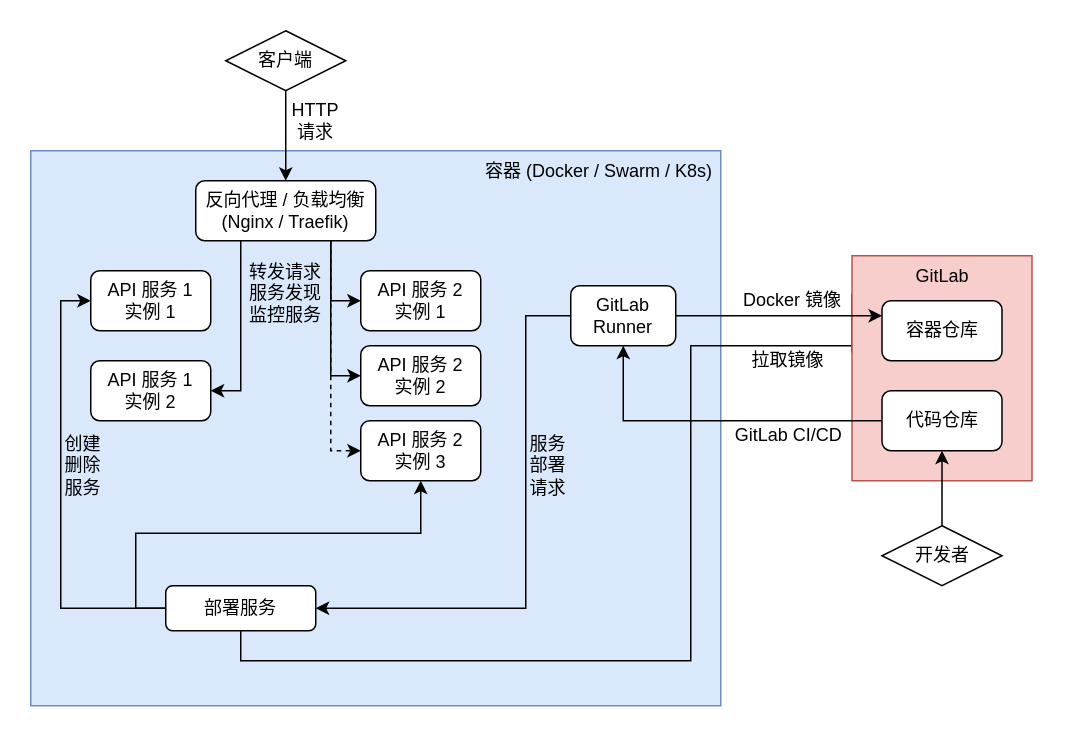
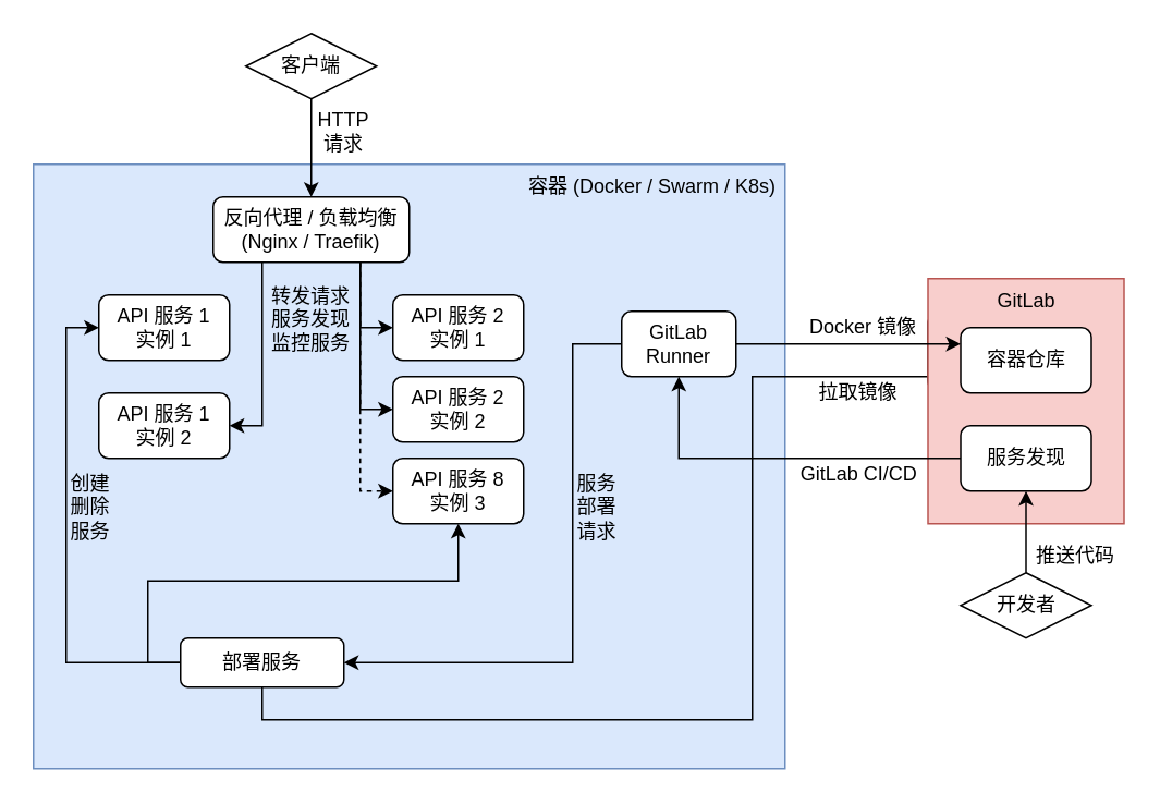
  <mxCell id="0" />
  <mxCell id="1" parent="0" />
  <mxCell id="2" value="容器 (Docker / Swarm / K8s)&amp;nbsp;" style="rounded=0;whiteSpace=wrap;html=1;align=right;labelPosition=center;verticalLabelPosition=middle;verticalAlign=top;fillColor=#dae8fc;strokeColor=#6c8ebf;" parent="1" vertex="1"><mxGeometry x="20" y="100" width="460" height="370" as="geometry" /></mxCell>
  <mxCell id="3" value="" style="edgeStyle=orthogonalEdgeStyle;rounded=0;orthogonalLoop=1;jettySize=auto;html=1;" parent="1" source="4" target="9" edge="1"><mxGeometry relative="1" as="geometry" /></mxCell>
  <mxCell id="4" value="客户端" style="rhombus;whiteSpace=wrap;html=1;" parent="1" vertex="1"><mxGeometry x="150" y="20" width="80" height="40" as="geometry" /></mxCell>
  <mxCell id="5" style="edgeStyle=orthogonalEdgeStyle;rounded=0;orthogonalLoop=1;jettySize=auto;html=1;exitX=0.25;exitY=1;exitDx=0;exitDy=0;entryX=1;entryY=0.5;entryDx=0;entryDy=0;" parent="1" source="9" target="12" edge="1"><mxGeometry relative="1" as="geometry" /></mxCell>
  <mxCell id="6" style="edgeStyle=orthogonalEdgeStyle;rounded=0;orthogonalLoop=1;jettySize=auto;html=1;exitX=0.75;exitY=1;exitDx=0;exitDy=0;entryX=0;entryY=0.5;entryDx=0;entryDy=0;" parent="1" source="9" target="13" edge="1"><mxGeometry relative="1" as="geometry" /></mxCell>
  <mxCell id="7" style="edgeStyle=orthogonalEdgeStyle;rounded=0;orthogonalLoop=1;jettySize=auto;html=1;exitX=0.75;exitY=1;exitDx=0;exitDy=0;entryX=0;entryY=0.5;entryDx=0;entryDy=0;" parent="1" source="9" target="14" edge="1"><mxGeometry relative="1" as="geometry" /></mxCell>
  <mxCell id="8" style="edgeStyle=orthogonalEdgeStyle;rounded=0;orthogonalLoop=1;jettySize=auto;html=1;exitX=0.75;exitY=1;exitDx=0;exitDy=0;entryX=0;entryY=0.5;entryDx=0;entryDy=0;dashed=1;" parent="1" source="9" target="15" edge="1"><mxGeometry relative="1" as="geometry" /></mxCell>
  <mxCell id="9" value="反向代理 / 负载均衡&lt;br&gt;(Nginx / Traefik)" style="rounded=1;whiteSpace=wrap;html=1;align=center;" parent="1" vertex="1"><mxGeometry x="130" y="120" width="120" height="40" as="geometry" /></mxCell>
  <mxCell id="10" value="HTTP 请求" style="text;html=1;strokeColor=none;fillColor=none;align=center;verticalAlign=middle;whiteSpace=wrap;rounded=0;" parent="1" vertex="1"><mxGeometry x="190" y="70" width="40" height="20" as="geometry" /></mxCell>
  <mxCell id="11" value="API 服务 1&lt;br&gt;实例 1" style="rounded=1;whiteSpace=wrap;html=1;align=center;" parent="1" vertex="1"><mxGeometry x="60" y="180" width="80" height="40" as="geometry" /></mxCell>
  <mxCell id="12" value="API 服务 1&lt;br&gt;实例 2" style="rounded=1;whiteSpace=wrap;html=1;align=center;" parent="1" vertex="1"><mxGeometry x="60" y="240" width="80" height="40" as="geometry" /></mxCell>
  <mxCell id="13" value="API 服务 2&lt;br&gt;实例 1" style="rounded=1;whiteSpace=wrap;html=1;align=center;" parent="1" vertex="1"><mxGeometry x="240" y="180" width="80" height="40" as="geometry" /></mxCell>
  <mxCell id="14" value="API 服务 2&lt;br&gt;实例 2" style="rounded=1;whiteSpace=wrap;html=1;align=center;" parent="1" vertex="1"><mxGeometry x="240" y="230" width="80" height="40" as="geometry" /></mxCell>
- <mxCell id="15" value="API 服务 2&lt;br&gt;实例 3" style="rounded=1;whiteSpace=wrap;html=1;align=center;" parent="1" vertex="1"><mxGeometry x="240" y="280" width="80" height="40" as="geometry" /></mxCell>
+ <mxCell id="15" value="API 服务 8&lt;br&gt;实例 3" style="rounded=1;whiteSpace=wrap;html=1;align=center;" parent="1" vertex="1"><mxGeometry x="240" y="280" width="80" height="40" as="geometry" /></mxCell>
  <mxCell id="16" value="转发请求&lt;br&gt;服务发现&lt;br&gt;监控服务" style="text;html=1;strokeColor=none;fillColor=none;align=center;verticalAlign=middle;whiteSpace=wrap;rounded=0;" parent="1" vertex="1"><mxGeometry x="160" y="170" width="60" height="50" as="geometry" /></mxCell>
  <mxCell id="17" style="edgeStyle=orthogonalEdgeStyle;rounded=0;orthogonalLoop=1;jettySize=auto;html=1;exitX=0;exitY=0.5;exitDx=0;exitDy=0;" parent="1" source="20" target="15" edge="1"><mxGeometry relative="1" as="geometry" /></mxCell>
  <mxCell id="18" style="edgeStyle=orthogonalEdgeStyle;rounded=0;orthogonalLoop=1;jettySize=auto;html=1;exitX=0;exitY=0.5;exitDx=0;exitDy=0;entryX=0;entryY=0.5;entryDx=0;entryDy=0;" parent="1" source="20" target="11" edge="1"><mxGeometry relative="1" as="geometry" /></mxCell>
  <mxCell id="19" style="edgeStyle=orthogonalEdgeStyle;rounded=0;orthogonalLoop=1;jettySize=auto;html=1;exitX=0.5;exitY=1;exitDx=0;exitDy=0;entryX=0;entryY=0.75;entryDx=0;entryDy=0;" edge="1" parent="1" source="20" target="25"><mxGeometry relative="1" as="geometry"><Array as="points"><mxPoint x="160" y="440" /><mxPoint x="460" y="440" /><mxPoint x="460" y="230" /></Array></mxGeometry></mxCell>
  <mxCell id="20" value="部署服务" style="rounded=1;whiteSpace=wrap;html=1;align=center;" parent="1" vertex="1"><mxGeometry x="110" y="390" width="100" height="30" as="geometry" /></mxCell>
  <mxCell id="21" style="edgeStyle=orthogonalEdgeStyle;rounded=0;orthogonalLoop=1;jettySize=auto;html=1;exitX=0;exitY=0.5;exitDx=0;exitDy=0;entryX=1;entryY=0.5;entryDx=0;entryDy=0;" edge="1" parent="1" source="22" target="20"><mxGeometry relative="1" as="geometry"><Array as="points"><mxPoint x="350" y="210" /><mxPoint x="350" y="405" /></Array></mxGeometry></mxCell>
  <mxCell id="22" value="GitLab Runner" style="rounded=1;whiteSpace=wrap;html=1;align=center;" parent="1" vertex="1"><mxGeometry x="380" y="190" width="70" height="40" as="geometry" /></mxCell>
  <mxCell id="23" value="GitLab Runner" style="rounded=1;whiteSpace=wrap;html=1;align=center;" parent="1" vertex="1"><mxGeometry x="567.5" y="190" width="70" height="50" as="geometry" /></mxCell>
  <mxCell id="24" value="GitLab" style="rounded=0;whiteSpace=wrap;html=1;align=center;verticalAlign=top;fillColor=#f8cecc;strokeColor=#b85450;" parent="1" vertex="1"><mxGeometry x="567.5" y="170" width="120" height="150" as="geometry" /></mxCell>
  <mxCell id="25" value="容器仓库" style="rounded=1;whiteSpace=wrap;html=1;align=center;" parent="1" vertex="1"><mxGeometry x="587.5" y="200" width="80" height="40" as="geometry" /></mxCell>
  <mxCell id="26" style="edgeStyle=orthogonalEdgeStyle;rounded=0;orthogonalLoop=1;jettySize=auto;html=1;exitX=0;exitY=0.5;exitDx=0;exitDy=0;entryX=0.5;entryY=1;entryDx=0;entryDy=0;" parent="1" source="27" target="22" edge="1"><mxGeometry relative="1" as="geometry" /></mxCell>
- <mxCell id="27" value="代码仓库" style="rounded=1;whiteSpace=wrap;html=1;align=center;" parent="1" vertex="1"><mxGeometry x="587.5" y="260" width="80" height="40" as="geometry" /></mxCell>
+ <mxCell id="27" value="服务发现" style="rounded=1;whiteSpace=wrap;html=1;align=center;" parent="1" vertex="1"><mxGeometry x="587.5" y="260" width="80" height="40" as="geometry" /></mxCell>
  <mxCell id="28" style="edgeStyle=orthogonalEdgeStyle;rounded=0;orthogonalLoop=1;jettySize=auto;html=1;entryX=0.5;entryY=1;entryDx=0;entryDy=0;" parent="1" source="29" target="27" edge="1"><mxGeometry relative="1" as="geometry" /></mxCell>
  <mxCell id="29" value="开发者" style="rhombus;whiteSpace=wrap;html=1;" parent="1" vertex="1"><mxGeometry x="587.5" y="350" width="80" height="40" as="geometry" /></mxCell>
+ <mxCell id="30" value="推送代码" style="text;html=1;strokeColor=none;fillColor=none;align=center;verticalAlign=middle;whiteSpace=wrap;rounded=0;" parent="1" vertex="1"><mxGeometry x="627.5" y="330" width="60" height="20" as="geometry" /></mxCell>
  <mxCell id="31" value="拉取镜像" style="text;html=1;strokeColor=none;fillColor=none;align=center;verticalAlign=middle;whiteSpace=wrap;rounded=0;" parent="1" vertex="1"><mxGeometry x="490" y="230" width="70" height="20" as="geometry" /></mxCell>
  <mxCell id="32" value="创建删除服务" style="text;html=1;strokeColor=none;fillColor=none;align=center;verticalAlign=middle;whiteSpace=wrap;rounded=0;" parent="1" vertex="1"><mxGeometry x="40" y="300" width="30" height="20" as="geometry" /></mxCell>
  <mxCell id="33" value="" style="edgeStyle=orthogonalEdgeStyle;rounded=0;orthogonalLoop=1;jettySize=auto;html=1;entryX=0;entryY=0.25;entryDx=0;entryDy=0;" parent="1" source="22" target="25" edge="1"><mxGeometry relative="1" as="geometry" /></mxCell>
  <mxCell id="34" value="Docker 镜像" style="text;html=1;strokeColor=none;fillColor=none;align=center;verticalAlign=middle;whiteSpace=wrap;rounded=0;" parent="1" vertex="1"><mxGeometry x="492.5" y="190" width="70" height="20" as="geometry" /></mxCell>
  <mxCell id="35" value="GitLab CI/CD" style="text;html=1;strokeColor=none;fillColor=none;align=center;verticalAlign=middle;whiteSpace=wrap;rounded=0;" parent="1" vertex="1"><mxGeometry x="487.5" y="280" width="75" height="20" as="geometry" /></mxCell>
  <mxCell id="36" value="服务部署请求" style="text;html=1;strokeColor=none;fillColor=none;align=center;verticalAlign=middle;whiteSpace=wrap;rounded=0;" parent="1" vertex="1"><mxGeometry x="350" y="300" width="30" height="20" as="geometry" /></mxCell>
